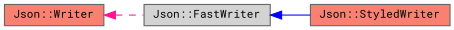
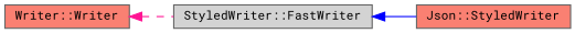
  digraph {
    fontname="Roboto Mono"
    rankdir=LR
    node [color=grey40 fillcolor=salmon fontname="Roboto Mono" fontsize=10 shape=box style=filled]
    edge [dir=back fontname="Roboto Mono" fontsize=10 labelfontname=Helvetica labelfontsize=10]
-   n1 [height=0.2 label="Json::Writer" width=0.4]
-   n2 [fillcolor=lightgrey height=0.2 label="Json::FastWriter" width=0.4]
+   n1 [height=0.2 label="Writer::Writer" width=0.4]
+   n2 [fillcolor=lightgrey height=0.2 label="StyledWriter::FastWriter" width=0.4]
    n3 [height=0.2 label="Json::StyledWriter" width=0.4]
    n1 -> n2 [color=deeppink style=dashed]
    n2 -> n3 [color=blue style=solid]
  }
